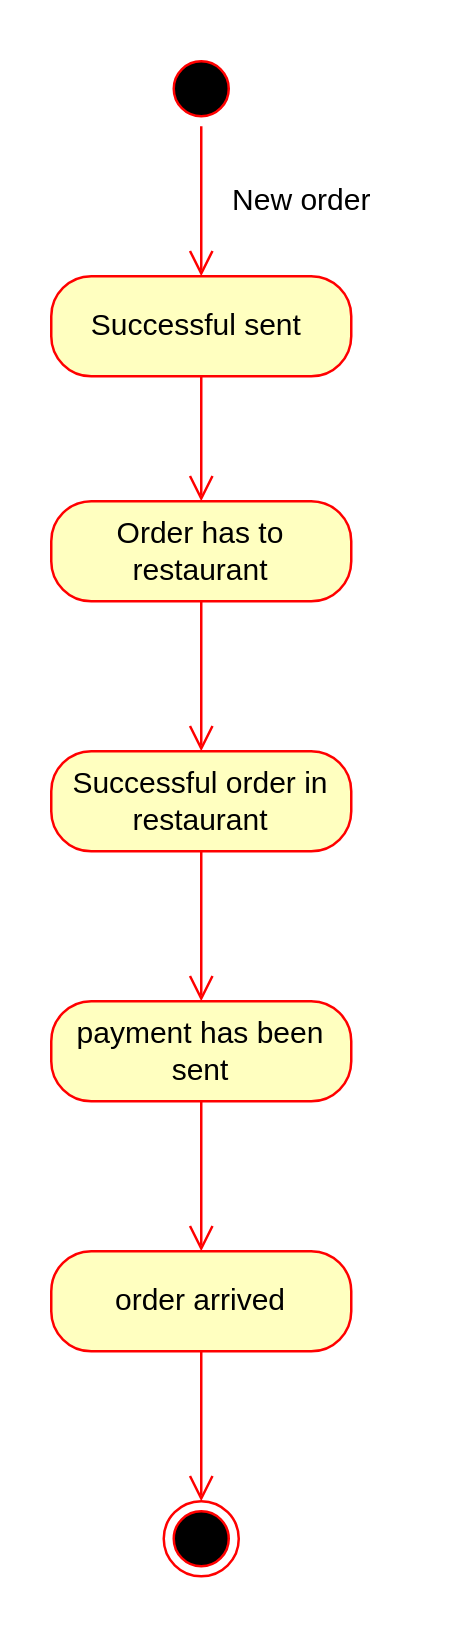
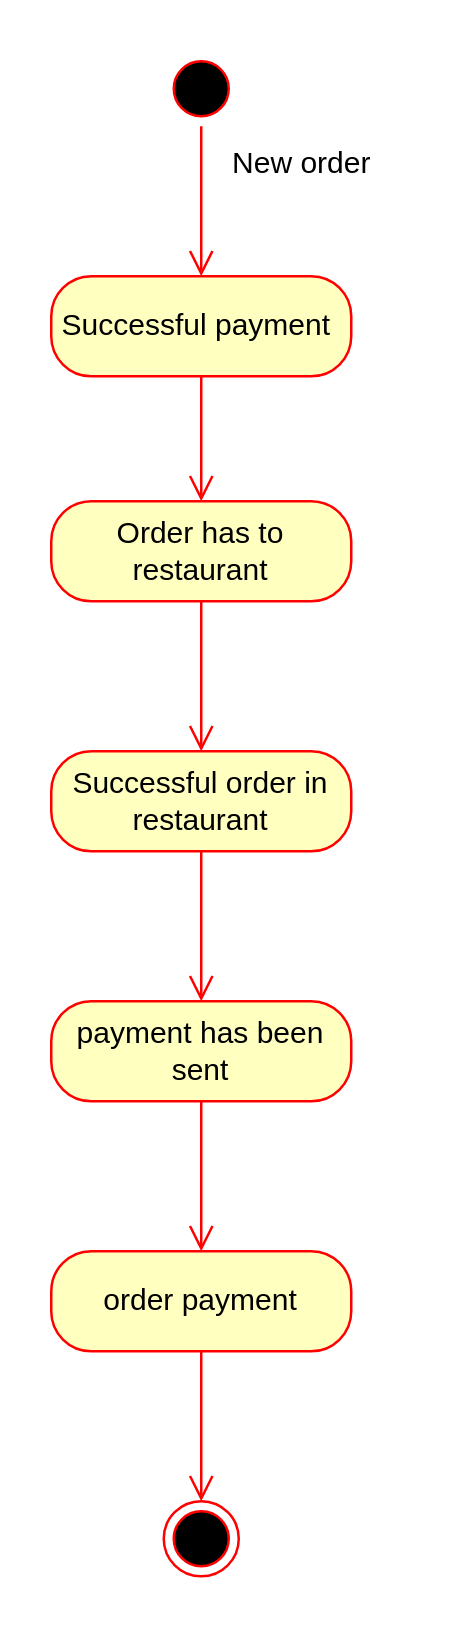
  <mxCell id="0" />
  <mxCell id="1" parent="0" />
  <mxCell id="2" value="" style="ellipse;html=1;shape=startState;fillColor=#000000;strokeColor=#ff0000;" vertex="1" parent="1"><mxGeometry x="65" width="30" height="30" as="geometry" y="20" /></mxCell>
  <mxCell id="3" value="" style="edgeStyle=orthogonalEdgeStyle;html=1;verticalAlign=bottom;endArrow=open;endSize=8;strokeColor=#ff0000;rounded=0;" edge="1" source="2" parent="1"><mxGeometry relative="1" as="geometry"><mxPoint x="80" y="110" as="targetPoint" /></mxGeometry></mxCell>
- <mxCell id="4" value="New order" style="text;html=1;align=center;verticalAlign=middle;resizable=0;points=[];autosize=1;strokeColor=none;fillColor=none;" vertex="1" parent="1"><mxGeometry x="80" y="65" width="80" height="30" as="geometry" /></mxCell>
+ <mxCell id="4" value="New order" style="text;html=1;align=center;verticalAlign=middle;resizable=0;points=[];autosize=1;strokeColor=none;fillColor=none;" vertex="1" parent="1"><mxGeometry x="80" y="50" width="80" height="30" as="geometry" /></mxCell>
  <mxCell id="5" value="Successful order in restaurant" style="rounded=1;whiteSpace=wrap;html=1;arcSize=40;fontColor=#000000;fillColor=#ffffc0;strokeColor=#ff0000;" vertex="1" parent="1"><mxGeometry x="20" y="300" width="120" height="40" as="geometry" /></mxCell>
  <mxCell id="6" value="" style="edgeStyle=orthogonalEdgeStyle;html=1;verticalAlign=bottom;endArrow=open;endSize=8;strokeColor=#ff0000;rounded=0;" edge="1" source="5" parent="1"><mxGeometry relative="1" as="geometry"><mxPoint x="80" y="400" as="targetPoint" /></mxGeometry></mxCell>
  <mxCell id="7" value="payment has been sent" style="rounded=1;whiteSpace=wrap;html=1;arcSize=40;fontColor=#000000;fillColor=#ffffc0;strokeColor=#ff0000;" vertex="1" parent="1"><mxGeometry x="20" y="400" width="120" height="40" as="geometry" /></mxCell>
  <mxCell id="8" value="" style="edgeStyle=orthogonalEdgeStyle;html=1;verticalAlign=bottom;endArrow=open;endSize=8;strokeColor=#ff0000;rounded=0;" edge="1" source="7" parent="1"><mxGeometry relative="1" as="geometry"><mxPoint x="80" y="500" as="targetPoint" /></mxGeometry></mxCell>
- <mxCell id="9" value="Successful sent&amp;nbsp;" style="rounded=1;whiteSpace=wrap;html=1;arcSize=40;fontColor=#000000;fillColor=#ffffc0;strokeColor=#ff0000;" vertex="1" parent="1"><mxGeometry x="20" y="110" width="120" height="40" as="geometry" /></mxCell>
+ <mxCell id="9" value="Successful payment&amp;nbsp;" style="rounded=1;whiteSpace=wrap;html=1;arcSize=40;fontColor=#000000;fillColor=#ffffc0;strokeColor=#ff0000;" vertex="1" parent="1"><mxGeometry x="20" y="110" width="120" height="40" as="geometry" /></mxCell>
  <mxCell id="10" value="" style="edgeStyle=orthogonalEdgeStyle;html=1;verticalAlign=bottom;endArrow=open;endSize=8;strokeColor=#ff0000;rounded=0;" edge="1" source="9" parent="1"><mxGeometry relative="1" as="geometry"><mxPoint x="80" y="200" as="targetPoint" /></mxGeometry></mxCell>
  <mxCell id="11" value="Order has to restaurant" style="rounded=1;whiteSpace=wrap;html=1;arcSize=40;fontColor=#000000;fillColor=#ffffc0;strokeColor=#ff0000;" vertex="1" parent="1"><mxGeometry x="20" y="200" width="120" height="40" as="geometry" /></mxCell>
  <mxCell id="12" value="" style="edgeStyle=orthogonalEdgeStyle;html=1;verticalAlign=bottom;endArrow=open;endSize=8;strokeColor=#ff0000;rounded=0;" edge="1" source="11" parent="1"><mxGeometry relative="1" as="geometry"><mxPoint x="80" y="300" as="targetPoint" /></mxGeometry></mxCell>
- <mxCell id="13" value="order arrived" style="rounded=1;whiteSpace=wrap;html=1;arcSize=40;fontColor=#000000;fillColor=#ffffc0;strokeColor=#ff0000;" vertex="1" parent="1"><mxGeometry x="20" y="500" width="120" height="40" as="geometry" /></mxCell>
+ <mxCell id="13" value="order payment" style="rounded=1;whiteSpace=wrap;html=1;arcSize=40;fontColor=#000000;fillColor=#ffffc0;strokeColor=#ff0000;" vertex="1" parent="1"><mxGeometry x="20" y="500" width="120" height="40" as="geometry" /></mxCell>
  <mxCell id="14" value="" style="edgeStyle=orthogonalEdgeStyle;html=1;verticalAlign=bottom;endArrow=open;endSize=8;strokeColor=#ff0000;rounded=0;" edge="1" source="13" parent="1"><mxGeometry relative="1" as="geometry"><mxPoint x="80" y="600" as="targetPoint" /></mxGeometry></mxCell>
  <mxCell id="15" value="" style="ellipse;html=1;shape=endState;fillColor=#000000;strokeColor=#ff0000;" vertex="1" parent="1"><mxGeometry x="65" y="600" width="30" height="30" as="geometry" /></mxCell>
